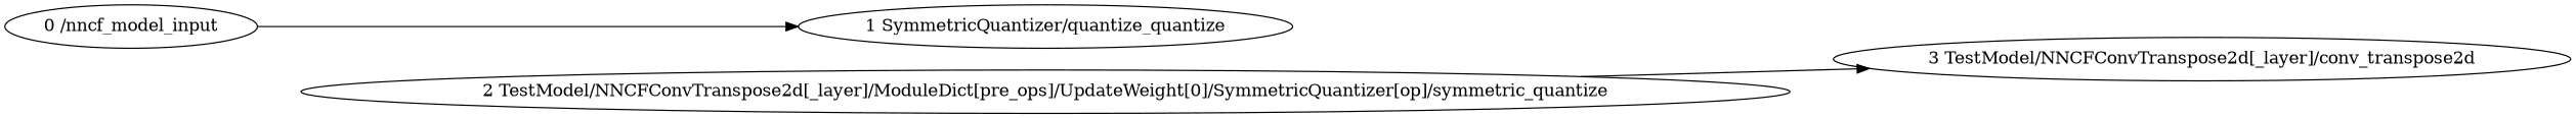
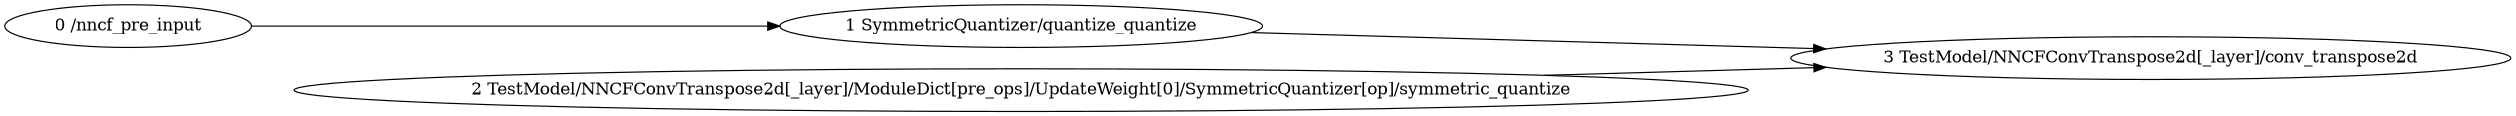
  strict digraph {
    rankdir=LR
    node [type=symmetric_quantize]
-   "0 /nncf_model_input" [type=nncf_model_input]
+   "0 /nncf_model_input" [type=nncf_model_input label="0 /nncf_pre_input"]
    n2 [label="1 SymmetricQuantizer/quantize_quantize" scope=SymmetricQuantizer]
    "3 TestModel/NNCFConvTranspose2d[_layer]/conv_transpose2d" [scope="TestModel/NNCFConvTranspose2d[_layer]" type=conv_transpose2d]
    "2 TestModel/NNCFConvTranspose2d[_layer]/ModuleDict[pre_ops]/UpdateWeight[0]/SymmetricQuantizer[op]/symmetric_quantize" [scope="TestModel/NNCFConvTranspose2d[_layer]/ModuleDict[pre_ops]/UpdateWeight[0]/SymmetricQuantizer[op]"]
    "0 /nncf_model_input" -> n2
+   n2 -> "3 TestModel/NNCFConvTranspose2d[_layer]/conv_transpose2d"
    "2 TestModel/NNCFConvTranspose2d[_layer]/ModuleDict[pre_ops]/UpdateWeight[0]/SymmetricQuantizer[op]/symmetric_quantize" -> "3 TestModel/NNCFConvTranspose2d[_layer]/conv_transpose2d"
  }
